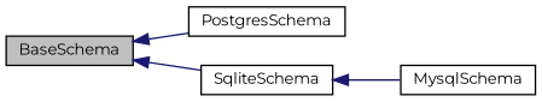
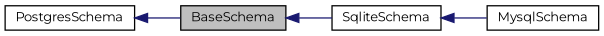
  digraph {
    fontname=Montserrat
    rankdir=LR
    node [color=black fillcolor=white fontname=Montserrat fontsize=10 shape=record style=filled]
    edge [color=midnightblue dir=back fontname=Montserrat fontsize=10 labelfontname=Helvetica labelfontsize=10 style=solid]
    n1 [fillcolor=grey75 fontcolor=black height=0.2 label=BaseSchema width=0.4]
    n2 [height=0.2 label=PostgresSchema width=0.4]
    n3 [height=0.2 label=SqliteSchema width=0.4]
    n4 [height=0.2 label=MysqlSchema width=0.4]
-   n1 -> n2
+   n2 -> n1
    n1 -> n3
    n3 -> n4
  }
